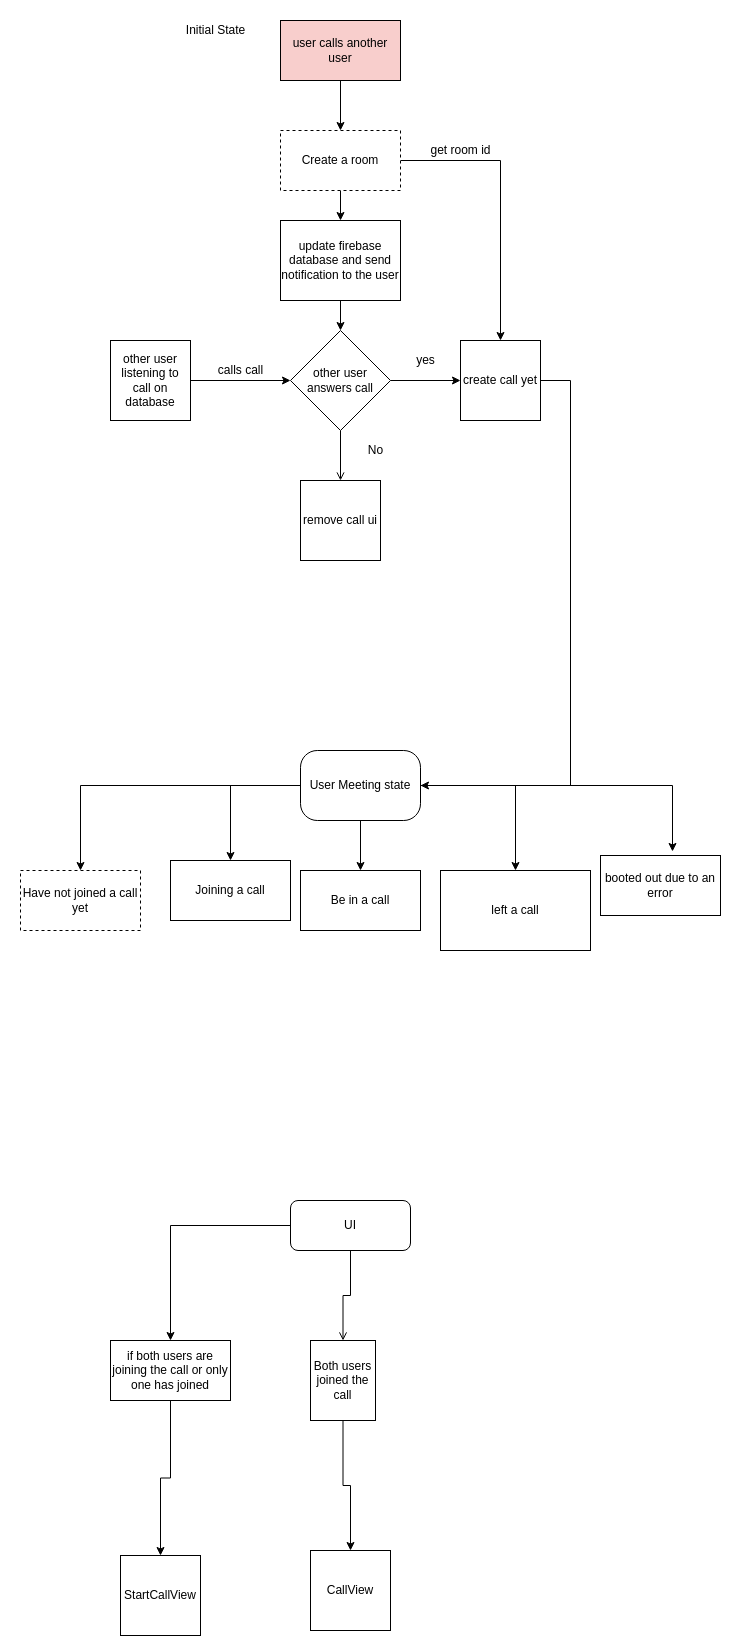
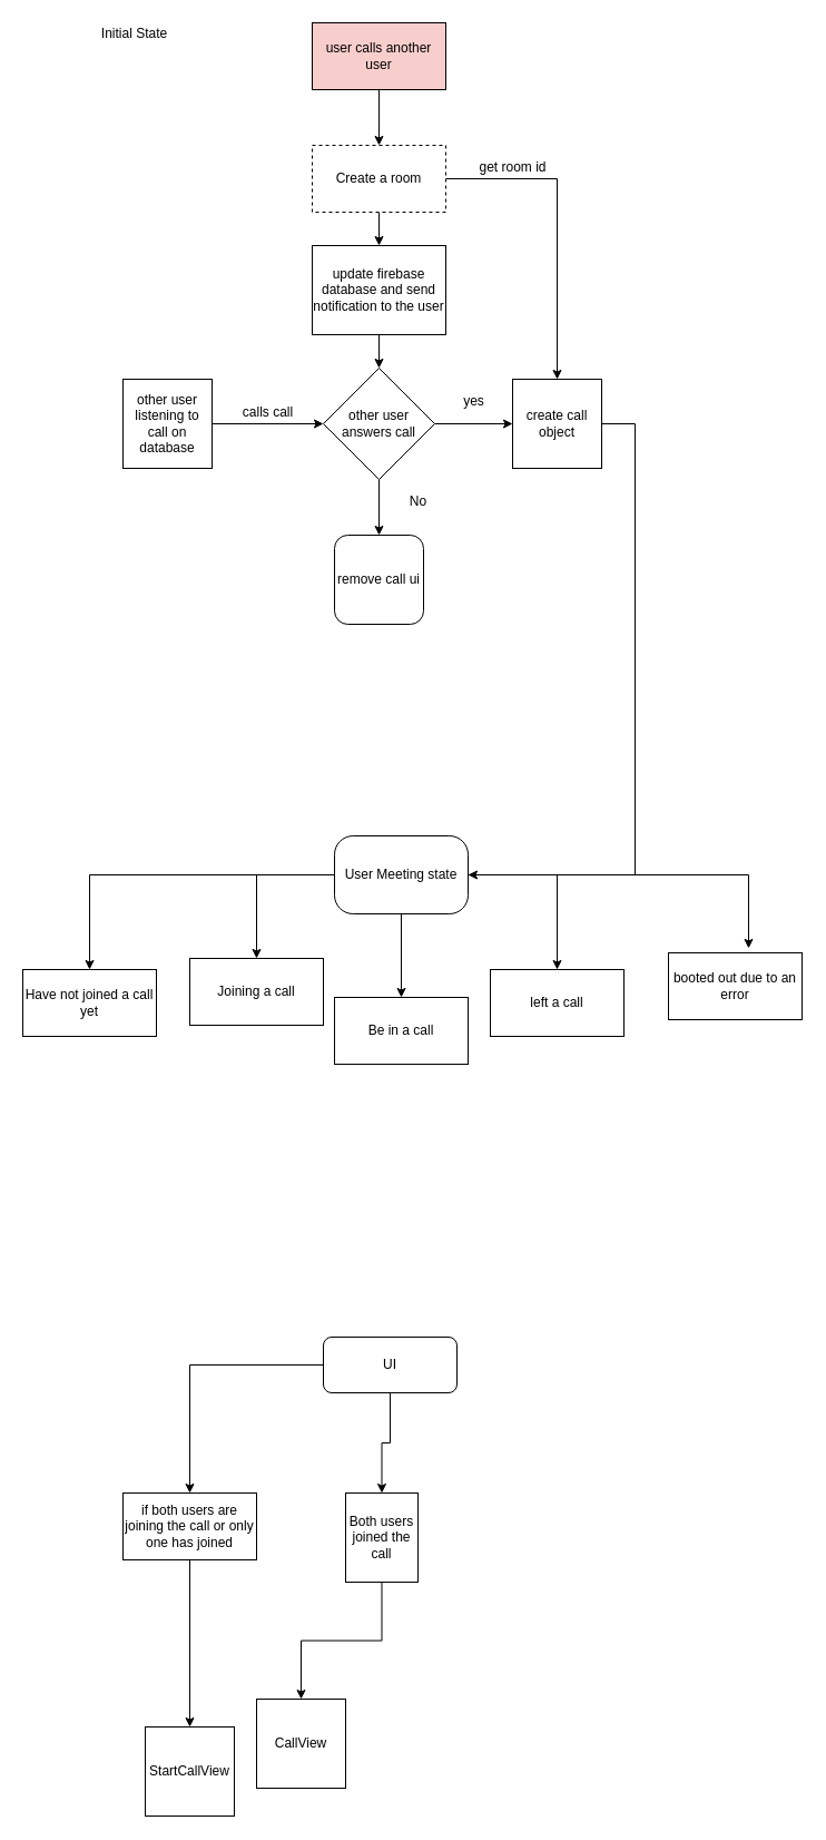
  <mxCell id="0" />
  <mxCell id="1" parent="0" />
  <mxCell id="2" value="" style="rounded=0;html=1;jettySize=auto;orthogonalLoop=1;fontSize=11;endArrow=block;endFill=0;endSize=8;strokeWidth=1;shadow=0;labelBackgroundColor=none;edgeStyle=orthogonalEdgeStyle;" parent="1" edge="1"><mxGeometry relative="1" as="geometry"><mxPoint x="180" y="120" as="sourcePoint" /></mxGeometry></mxCell>
  <mxCell id="3" value="Yes" style="rounded=0;html=1;jettySize=auto;orthogonalLoop=1;fontSize=11;endArrow=block;endFill=0;endSize=8;strokeWidth=1;shadow=0;labelBackgroundColor=none;edgeStyle=orthogonalEdgeStyle;" parent="1" edge="1"><mxGeometry y="20" relative="1" as="geometry"><mxPoint as="offset" /><mxPoint x="180" y="250" as="sourcePoint" /></mxGeometry></mxCell>
  <mxCell id="4" value="No" style="edgeStyle=orthogonalEdgeStyle;rounded=0;html=1;jettySize=auto;orthogonalLoop=1;fontSize=11;endArrow=block;endFill=0;endSize=8;strokeWidth=1;shadow=0;labelBackgroundColor=none;" parent="1" edge="1"><mxGeometry y="10" relative="1" as="geometry"><mxPoint as="offset" /><mxPoint x="230" y="210" as="sourcePoint" /></mxGeometry></mxCell>
  <mxCell id="5" value="No" style="rounded=0;html=1;jettySize=auto;orthogonalLoop=1;fontSize=11;endArrow=block;endFill=0;endSize=8;strokeWidth=1;shadow=0;labelBackgroundColor=none;edgeStyle=orthogonalEdgeStyle;" parent="1" edge="1"><mxGeometry x="0.333" y="20" relative="1" as="geometry"><mxPoint as="offset" /><mxPoint x="180" y="370" as="sourcePoint" /></mxGeometry></mxCell>
  <mxCell id="6" value="Yes" style="edgeStyle=orthogonalEdgeStyle;rounded=0;html=1;jettySize=auto;orthogonalLoop=1;fontSize=11;endArrow=block;endFill=0;endSize=8;strokeWidth=1;shadow=0;labelBackgroundColor=none;" parent="1" edge="1"><mxGeometry y="10" relative="1" as="geometry"><mxPoint as="offset" /><mxPoint x="280" y="330" as="targetPoint" /></mxGeometry></mxCell>
  <mxCell id="7" style="edgeStyle=orthogonalEdgeStyle;rounded=0;orthogonalLoop=1;jettySize=auto;html=1;" parent="1" source="12" target="13" edge="1"><mxGeometry relative="1" as="geometry" /></mxCell>
  <mxCell id="8" style="edgeStyle=orthogonalEdgeStyle;rounded=0;orthogonalLoop=1;jettySize=auto;html=1;" parent="1" source="12" target="14" edge="1"><mxGeometry relative="1" as="geometry" /></mxCell>
  <mxCell id="9" style="edgeStyle=orthogonalEdgeStyle;rounded=0;orthogonalLoop=1;jettySize=auto;html=1;" parent="1" source="12" target="15" edge="1"><mxGeometry relative="1" as="geometry" /></mxCell>
  <mxCell id="10" style="edgeStyle=orthogonalEdgeStyle;rounded=0;orthogonalLoop=1;jettySize=auto;html=1;entryX=0.5;entryY=0;entryDx=0;entryDy=0;" parent="1" source="12" target="16" edge="1"><mxGeometry relative="1" as="geometry" /></mxCell>
  <mxCell id="11" style="edgeStyle=orthogonalEdgeStyle;rounded=0;orthogonalLoop=1;jettySize=auto;html=1;entryX=0.6;entryY=-0.067;entryDx=0;entryDy=0;entryPerimeter=0;" parent="1" source="12" target="17" edge="1"><mxGeometry relative="1" as="geometry" /></mxCell>
  <mxCell id="12" value="User Meeting state" style="rounded=1;whiteSpace=wrap;html=1;arcSize=24;" parent="1" vertex="1"><mxGeometry x="300" y="750" width="120" height="70" as="geometry" /></mxCell>
- <mxCell id="13" value="Have not joined a call yet" style="rounded=0;whiteSpace=wrap;html=1;dashed=1;" parent="1" vertex="1"><mxGeometry x="20" y="870" width="120" height="60" as="geometry" /></mxCell>
+ <mxCell id="13" value="Have not joined a call yet" style="rounded=0;whiteSpace=wrap;html=1;" parent="1" vertex="1"><mxGeometry x="20" y="870" width="120" height="60" as="geometry" /></mxCell>
  <mxCell id="14" value="Joining a call" style="rounded=0;whiteSpace=wrap;html=1;" parent="1" vertex="1"><mxGeometry x="170" y="860" width="120" height="60" as="geometry" /></mxCell>
- <mxCell id="15" value="Be in a call" style="rounded=0;whiteSpace=wrap;html=1;" parent="1" vertex="1"><mxGeometry x="300" y="870" width="120" height="60" as="geometry" /></mxCell>
- <mxCell id="16" value="left a call" style="rounded=0;whiteSpace=wrap;html=1;" parent="1" vertex="1"><mxGeometry x="440" y="870" width="150" height="80" as="geometry" /></mxCell>
+ <mxCell id="15" value="Be in a call" style="rounded=0;whiteSpace=wrap;html=1;" parent="1" vertex="1"><mxGeometry x="300" y="895" width="120" height="60" as="geometry" /></mxCell>
+ <mxCell id="16" value="left a call" style="rounded=0;whiteSpace=wrap;html=1;" parent="1" vertex="1"><mxGeometry x="440" y="870" width="120" height="60" as="geometry" /></mxCell>
  <mxCell id="17" value="booted out due to an error" style="rounded=0;whiteSpace=wrap;html=1;" parent="1" vertex="1"><mxGeometry x="600" y="855" width="120" height="60" as="geometry" /></mxCell>
  <mxCell id="18" style="edgeStyle=orthogonalEdgeStyle;rounded=0;orthogonalLoop=1;jettySize=auto;html=1;" parent="1" source="19" target="22" edge="1"><mxGeometry relative="1" as="geometry"><mxPoint x="340" y="160" as="targetPoint" /></mxGeometry></mxCell>
  <mxCell id="19" value="user calls another user" style="rounded=0;whiteSpace=wrap;html=1;fillColor=#f8cecc;" parent="1" vertex="1"><mxGeometry x="280" y="20" width="120" height="60" as="geometry" /></mxCell>
  <mxCell id="20" style="edgeStyle=orthogonalEdgeStyle;rounded=0;orthogonalLoop=1;jettySize=auto;html=1;" parent="1" source="22" target="24" edge="1"><mxGeometry relative="1" as="geometry"><mxPoint x="340" y="240" as="targetPoint" /></mxGeometry></mxCell>
  <mxCell id="21" style="edgeStyle=orthogonalEdgeStyle;rounded=0;orthogonalLoop=1;jettySize=auto;html=1;entryX=0.5;entryY=0;entryDx=0;entryDy=0;" parent="1" source="22" target="29" edge="1"><mxGeometry relative="1" as="geometry" /></mxCell>
  <mxCell id="22" value="Create a room" style="rounded=0;whiteSpace=wrap;html=1;dashed=1;" parent="1" vertex="1"><mxGeometry x="280" y="130" width="120" height="60" as="geometry" /></mxCell>
  <mxCell id="23" style="edgeStyle=orthogonalEdgeStyle;rounded=0;orthogonalLoop=1;jettySize=auto;html=1;" parent="1" source="24" target="27" edge="1"><mxGeometry relative="1" as="geometry"><mxPoint x="340.059" y="320" as="targetPoint" /></mxGeometry></mxCell>
  <mxCell id="24" value="update firebase database and send notification to the user" style="rounded=0;whiteSpace=wrap;html=1;" parent="1" vertex="1"><mxGeometry x="280" y="220" width="120" height="80" as="geometry" /></mxCell>
  <mxCell id="25" style="edgeStyle=orthogonalEdgeStyle;rounded=0;orthogonalLoop=1;jettySize=auto;html=1;" parent="1" source="27" target="29" edge="1"><mxGeometry relative="1" as="geometry"><mxPoint x="500" y="380" as="targetPoint" /></mxGeometry></mxCell>
- <mxCell id="26" style="edgeStyle=orthogonalEdgeStyle;rounded=0;orthogonalLoop=1;jettySize=auto;html=1;endArrow=open;" parent="1" source="27" target="31" edge="1"><mxGeometry relative="1" as="geometry"><mxPoint x="340" y="480" as="targetPoint" /></mxGeometry></mxCell>
+ <mxCell id="26" style="edgeStyle=orthogonalEdgeStyle;rounded=0;orthogonalLoop=1;jettySize=auto;html=1;" parent="1" source="27" target="31" edge="1"><mxGeometry relative="1" as="geometry"><mxPoint x="340" y="480" as="targetPoint" /></mxGeometry></mxCell>
  <mxCell id="27" value="other user answers call" style="rhombus;whiteSpace=wrap;html=1;" parent="1" vertex="1"><mxGeometry x="290" y="330" width="100" height="100" as="geometry" /></mxCell>
  <mxCell id="28" style="edgeStyle=orthogonalEdgeStyle;rounded=0;orthogonalLoop=1;jettySize=auto;html=1;" parent="1" source="29" target="12" edge="1"><mxGeometry relative="1" as="geometry"><Array as="points"><mxPoint x="570" y="380" /><mxPoint x="570" y="785" /></Array></mxGeometry></mxCell>
- <mxCell id="29" value="create call yet" style="whiteSpace=wrap;html=1;aspect=fixed;" parent="1" vertex="1"><mxGeometry x="460" y="340" width="80" height="80" as="geometry" /></mxCell>
+ <mxCell id="29" value="create call object" style="whiteSpace=wrap;html=1;aspect=fixed;" parent="1" vertex="1"><mxGeometry x="460" y="340" width="80" height="80" as="geometry" /></mxCell>
  <mxCell id="30" value="yes" style="text;html=1;align=center;verticalAlign=middle;resizable=0;points=[];autosize=1;strokeColor=none;fillColor=none;" parent="1" vertex="1"><mxGeometry x="410" y="350" width="30" height="20" as="geometry" /></mxCell>
- <mxCell id="31" value="remove call ui" style="whiteSpace=wrap;html=1;aspect=fixed;" parent="1" vertex="1"><mxGeometry x="300" y="480" width="80" height="80" as="geometry" /></mxCell>
+ <mxCell id="31" value="remove call ui" style="whiteSpace=wrap;html=1;aspect=fixed;rounded=1;" parent="1" vertex="1"><mxGeometry x="300" y="480" width="80" height="80" as="geometry" /></mxCell>
  <mxCell id="32" value="get room id" style="text;html=1;align=center;verticalAlign=middle;resizable=0;points=[];autosize=1;strokeColor=none;fillColor=none;" parent="1" vertex="1"><mxGeometry x="420" y="140" width="80" height="20" as="geometry" /></mxCell>
  <mxCell id="33" value="No" style="text;html=1;align=center;verticalAlign=middle;resizable=0;points=[];autosize=1;strokeColor=none;fillColor=none;" parent="1" vertex="1"><mxGeometry x="360" y="440" width="30" height="20" as="geometry" /></mxCell>
- <mxCell id="34" value="Initial State" style="text;html=1;align=center;verticalAlign=middle;resizable=0;points=[];autosize=1;strokeColor=none;fillColor=none;" parent="1" vertex="1"><mxGeometry x="180" y="20" width="70" height="20" as="geometry" /></mxCell>
+ <mxCell id="34" value="Initial State" style="text;html=1;align=center;verticalAlign=middle;resizable=0;points=[];autosize=1;strokeColor=none;fillColor=none;" parent="1" vertex="1"><mxGeometry x="85" y="20" width="70" height="20" as="geometry" /></mxCell>
  <mxCell id="35" style="edgeStyle=orthogonalEdgeStyle;rounded=0;orthogonalLoop=1;jettySize=auto;html=1;" parent="1" source="37" target="39" edge="1"><mxGeometry relative="1" as="geometry"><mxPoint x="220" y="1270" as="targetPoint" /></mxGeometry></mxCell>
- <mxCell id="36" style="edgeStyle=orthogonalEdgeStyle;rounded=0;orthogonalLoop=1;jettySize=auto;html=1;endArrow=open;" parent="1" source="37" target="42" edge="1"><mxGeometry relative="1" as="geometry"><mxPoint x="360" y="1550" as="targetPoint" /></mxGeometry></mxCell>
+ <mxCell id="36" style="edgeStyle=orthogonalEdgeStyle;rounded=0;orthogonalLoop=1;jettySize=auto;html=1;" parent="1" source="37" target="42" edge="1"><mxGeometry relative="1" as="geometry"><mxPoint x="360" y="1550" as="targetPoint" /></mxGeometry></mxCell>
  <mxCell id="37" value="UI" style="rounded=1;whiteSpace=wrap;html=1;" parent="1" vertex="1"><mxGeometry x="290" y="1200" width="120" height="50" as="geometry" /></mxCell>
  <mxCell id="38" style="edgeStyle=orthogonalEdgeStyle;rounded=0;orthogonalLoop=1;jettySize=auto;html=1;" parent="1" source="39" target="40" edge="1"><mxGeometry relative="1" as="geometry"><mxPoint x="140" y="1750" as="targetPoint" /></mxGeometry></mxCell>
  <mxCell id="39" value="if both users are joining the call or only one has joined" style="rounded=0;whiteSpace=wrap;html=1;" parent="1" vertex="1"><mxGeometry x="110" y="1340" width="120" height="60" as="geometry" /></mxCell>
- <mxCell id="40" value="StartCallView" style="whiteSpace=wrap;html=1;aspect=fixed;" parent="1" vertex="1"><mxGeometry x="120" y="1555" width="80" height="80" as="geometry" /></mxCell>
+ <mxCell id="40" value="StartCallView" style="whiteSpace=wrap;html=1;aspect=fixed;" parent="1" vertex="1"><mxGeometry x="130" y="1550" width="80" height="80" as="geometry" /></mxCell>
  <mxCell id="41" style="edgeStyle=orthogonalEdgeStyle;rounded=0;orthogonalLoop=1;jettySize=auto;html=1;" parent="1" source="42" target="43" edge="1"><mxGeometry relative="1" as="geometry"><mxPoint x="360" y="1700" as="targetPoint" /></mxGeometry></mxCell>
  <mxCell id="42" value="Both users joined the call" style="whiteSpace=wrap;html=1;aspect=fixed;" parent="1" vertex="1"><mxGeometry x="310" y="1340" width="65" height="80" as="geometry" /></mxCell>
- <mxCell id="43" value="CallView" style="whiteSpace=wrap;html=1;aspect=fixed;" parent="1" vertex="1"><mxGeometry x="310" y="1550" width="80" height="80" as="geometry" /></mxCell>
+ <mxCell id="43" value="CallView" style="whiteSpace=wrap;html=1;aspect=fixed;" parent="1" vertex="1"><mxGeometry x="230" y="1525" width="80" height="80" as="geometry" /></mxCell>
  <mxCell id="44" style="edgeStyle=orthogonalEdgeStyle;rounded=0;orthogonalLoop=1;jettySize=auto;html=1;entryX=0;entryY=0.5;entryDx=0;entryDy=0;" parent="1" source="45" target="27" edge="1"><mxGeometry relative="1" as="geometry" /></mxCell>
  <mxCell id="45" value="other user listening to call on database" style="whiteSpace=wrap;html=1;aspect=fixed;" parent="1" vertex="1"><mxGeometry x="110" y="340" width="80" height="80" as="geometry" /></mxCell>
  <mxCell id="46" value="calls call" style="text;html=1;align=center;verticalAlign=middle;resizable=0;points=[];autosize=1;strokeColor=none;fillColor=none;" parent="1" vertex="1"><mxGeometry x="200" y="360" width="80" height="20" as="geometry" /></mxCell>
